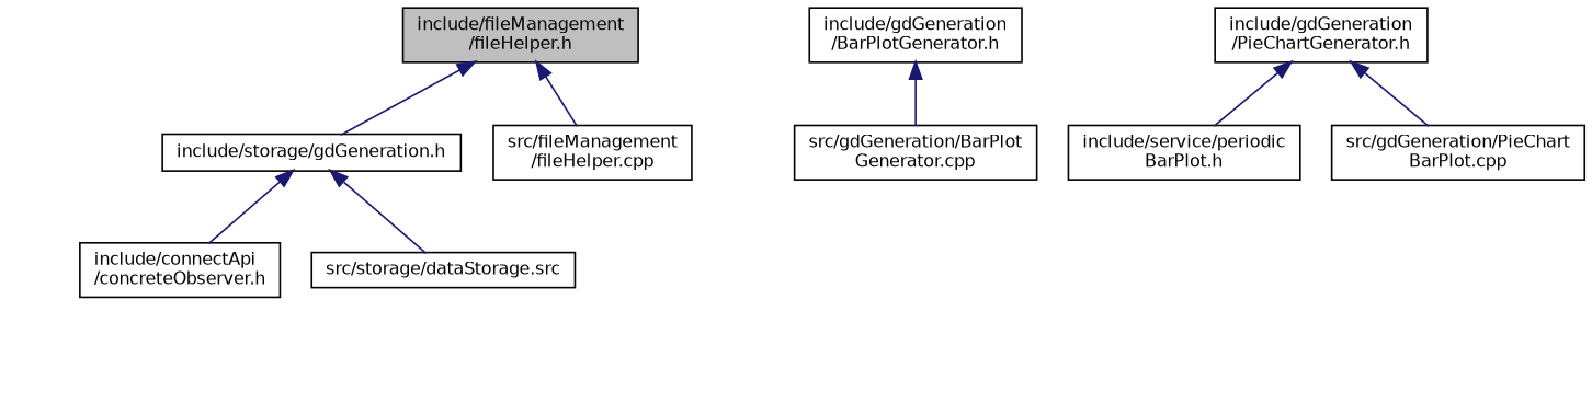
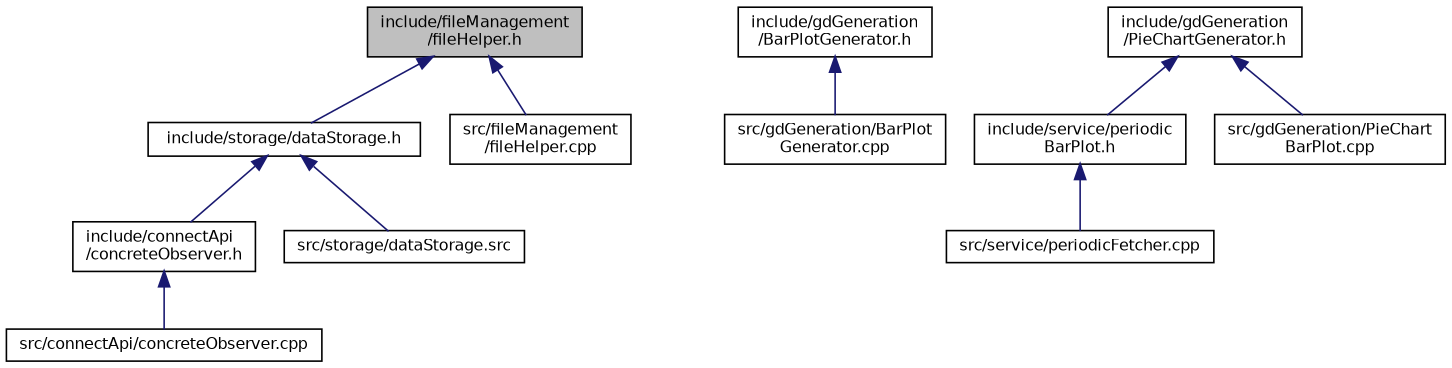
  digraph {
    node [color=black fillcolor=white fontname=Helvetica fontsize=10 shape=record style=filled]
    edge [color=midnightblue dir=back fontname=Helvetica fontsize=10 labelfontname=Helvetica labelfontsize=10 style=solid]
    n1 [fillcolor=grey75 fontcolor=black height=0.2 label="include/fileManagement\l/fileHelper.h" width=0.4]
-   n2 [height=0.2 label="include/storage/gdGeneration.h" width=0.4]
+   n2 [height=0.2 label="include/storage/dataStorage.h" width=0.4]
    n3 [height=0.2 label="src/fileManagement\l/fileHelper.cpp" width=0.4]
    n4 [height=0.2 label="include/gdGeneration\l/BarPlotGenerator.h" width=0.4]
    n5 [height=0.2 label="src/gdGeneration/BarPlot\lGenerator.cpp" width=0.4]
    n6 [height=0.2 label="include/gdGeneration\l/PieChartGenerator.h" width=0.4]
    n7 [height=0.2 label="include/service/periodic\lBarPlot.h" width=0.4]
    n8 [height=0.2 label="src/gdGeneration/PieChart\lBarPlot.cpp" width=0.4]
    n9 [height=0.2 label="include/connectApi\l/concreteObserver.h" width=0.4]
    n10 [height=0.2 label="src/storage/dataStorage.src" width=0.4]
+   n11 [height=0.2 label="src/connectApi/concreteObserver.cpp" width=0.4]
+   n12 [height=0.2 label="src/service/periodicFetcher.cpp" width=0.4]
    n1 -> n2
    n1 -> n3
    n2 -> n9
    n2 -> n10
    n4 -> n5
    n6 -> n7
    n6 -> n8
+   n7 -> n12
+   n9 -> n11
  }
